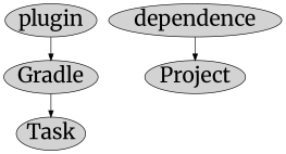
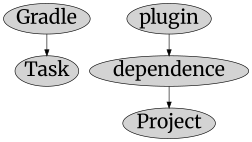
  digraph {
    fontname=Merriweather
    node [fontname=Merriweather fontsize=32 margin=0 shape=oval style=filled]
    edge [fontname=Merriweather]
    n1 [label=Gradle width=0.5]
    n2 [label=Task width=0.5]
    n3 [label=plugin width=0.5]
    n4 [label=dependence width=0.5]
    n5 [label=Project width=0.5]
    n1 -> n2
-   n3 -> n1
+   n3 -> n4
    n4 -> n5
  }
